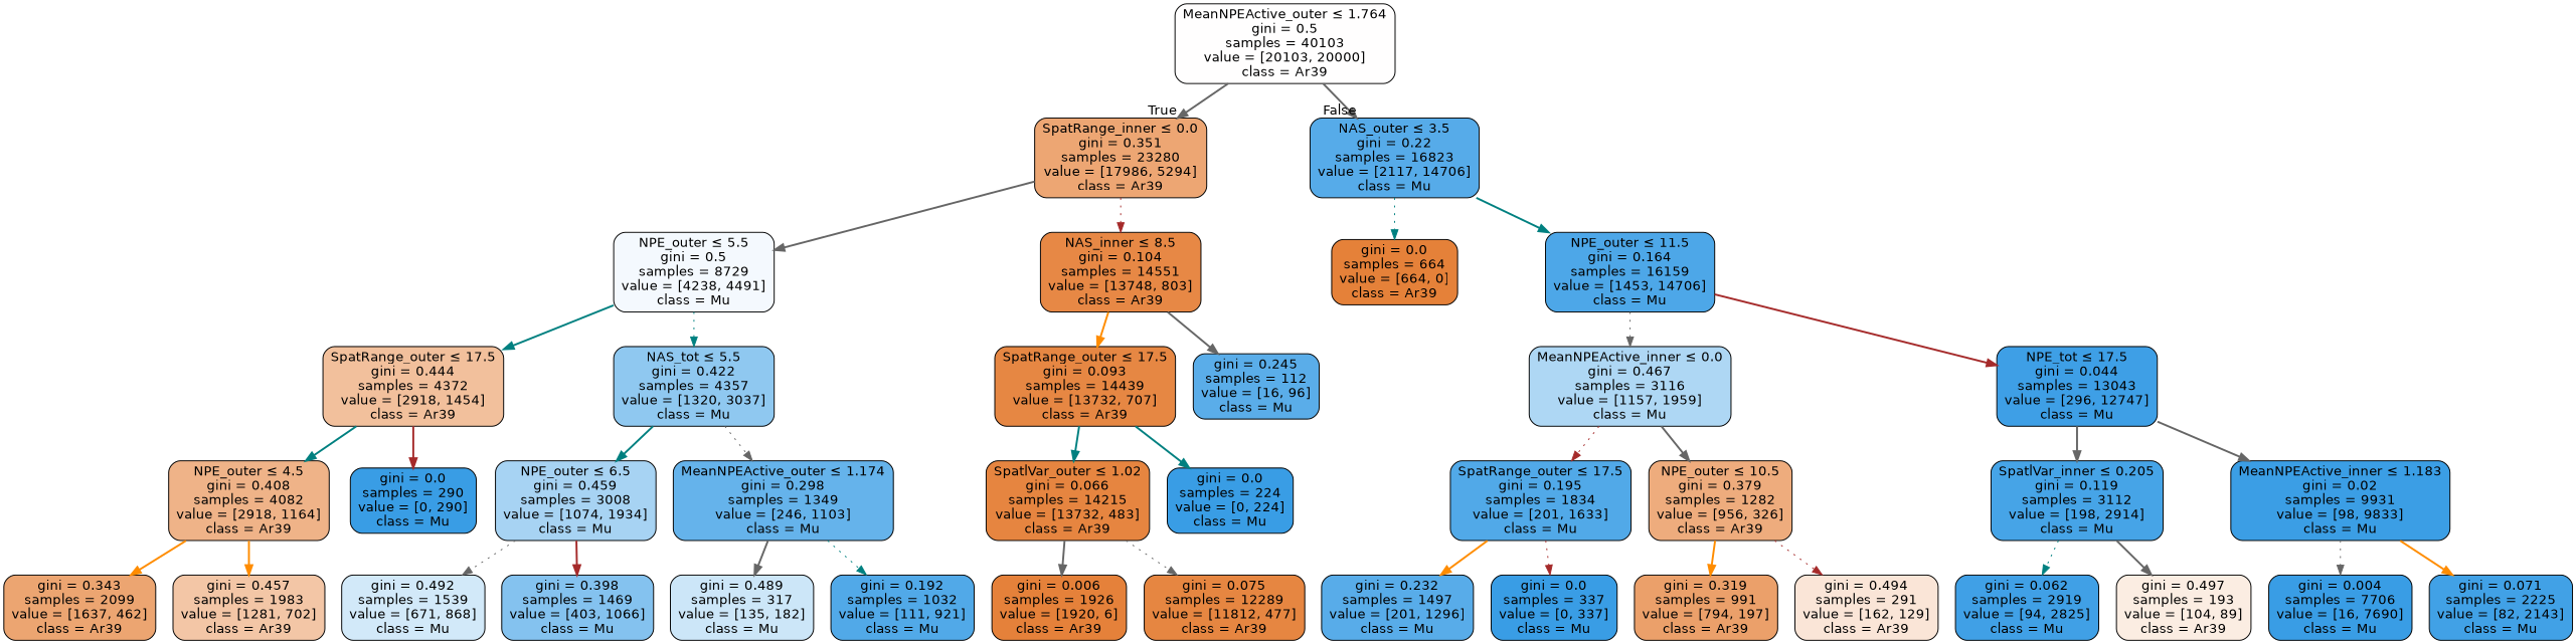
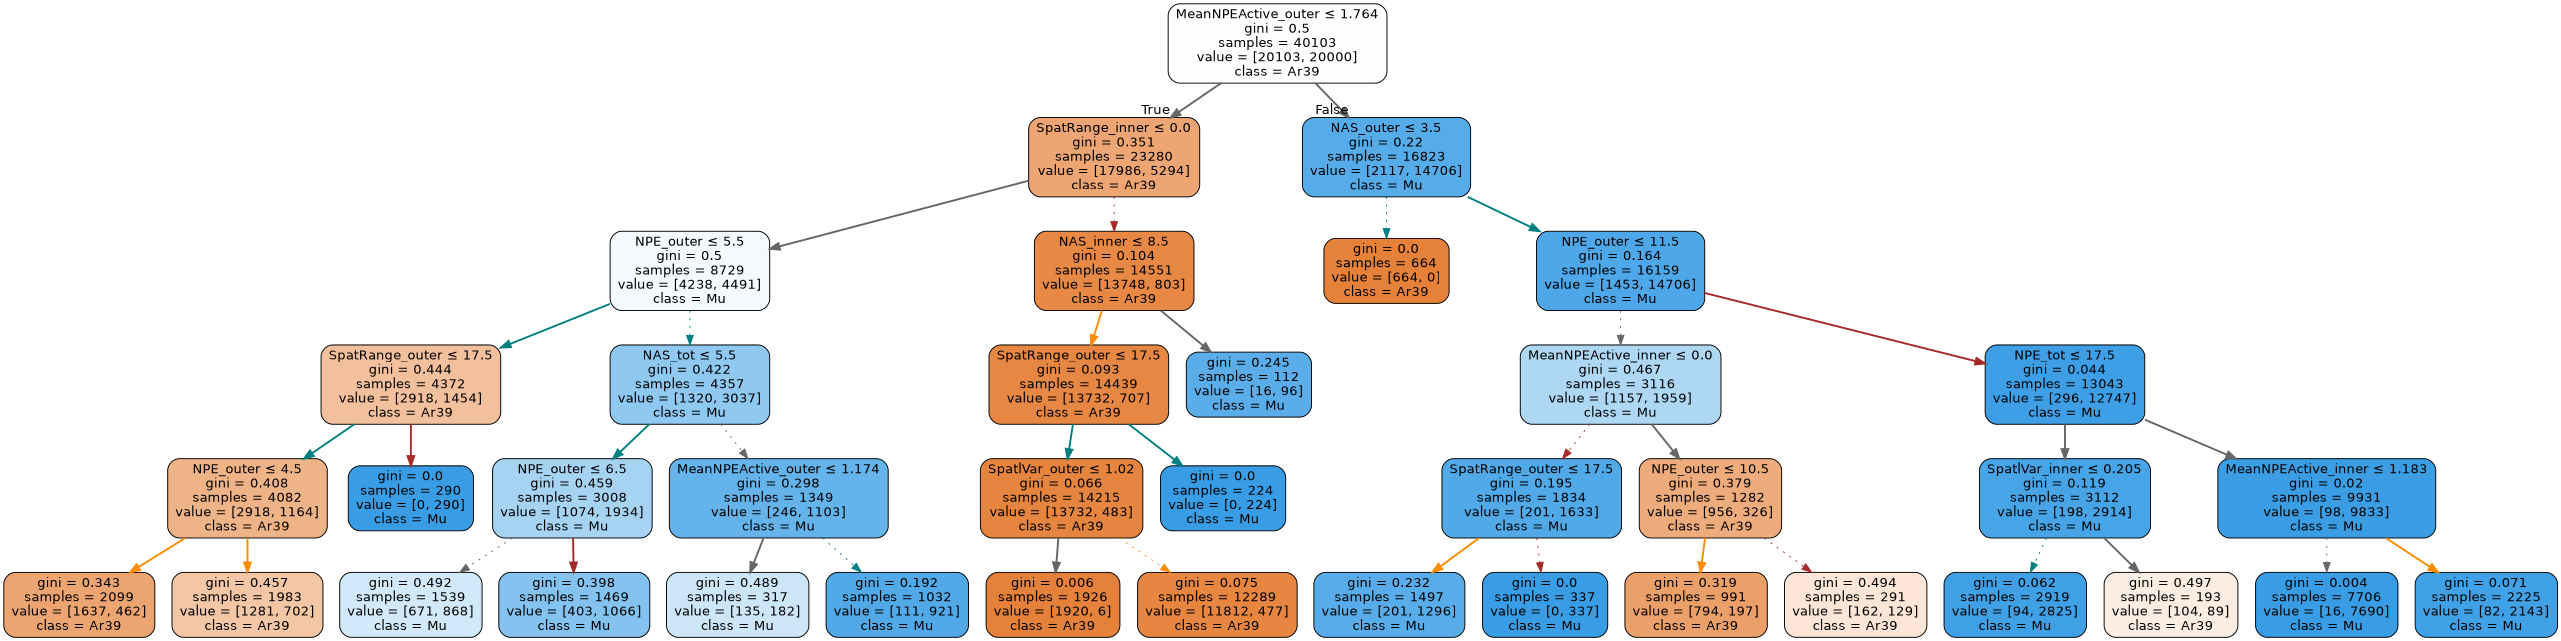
  digraph {
    node [color=black fillcolor="#399de5" fontname=helvetica shape=box style="filled, rounded"]
    edge [color=gray40 fontname=helvetica style=bold]
    n1 [fillcolor="#fffefe" label=<MeanNPEActive_outer &le; 1.764<br/>gini = 0.5<br/>samples = 40103<br/>value = [20103, 20000]<br/>class = Ar39>]
    n2 [fillcolor="#eda673" label=<SpatRange_inner &le; 0.0<br/>gini = 0.351<br/>samples = 23280<br/>value = [17986, 5294]<br/>class = Ar39>]
    n3 [fillcolor="#56abe9" label=<NAS_outer &le; 3.5<br/>gini = 0.22<br/>samples = 16823<br/>value = [2117, 14706]<br/>class = Mu>]
    n4 [fillcolor="#f4f9fe" label=<NPE_outer &le; 5.5<br/>gini = 0.5<br/>samples = 8729<br/>value = [4238, 4491]<br/>class = Mu>]
    n5 [fillcolor="#e78845" label=<NAS_inner &le; 8.5<br/>gini = 0.104<br/>samples = 14551<br/>value = [13748, 803]<br/>class = Ar39>]
    n6 [fillcolor="#e58139" label=<gini = 0.0<br/>samples = 664<br/>value = [664, 0]<br/>class = Ar39>]
    n7 [fillcolor="#4da7e8" label=<NPE_outer &le; 11.5<br/>gini = 0.164<br/>samples = 16159<br/>value = [1453, 14706]<br/>class = Mu>]
    n8 [fillcolor="#f2c09c" label=<SpatRange_outer &le; 17.5<br/>gini = 0.444<br/>samples = 4372<br/>value = [2918, 1454]<br/>class = Ar39>]
    n9 [fillcolor="#8fc8f0" label=<NAS_tot &le; 5.5<br/>gini = 0.422<br/>samples = 4357<br/>value = [1320, 3037]<br/>class = Mu>]
    n10 [fillcolor="#e68743" label=<SpatRange_outer &le; 17.5<br/>gini = 0.093<br/>samples = 14439<br/>value = [13732, 707]<br/>class = Ar39>]
    n11 [fillcolor="#5aade9" label=<gini = 0.245<br/>samples = 112<br/>value = [16, 96]<br/>class = Mu>]
    n12 [fillcolor="#efb388" label=<NPE_outer &le; 4.5<br/>gini = 0.408<br/>samples = 4082<br/>value = [2918, 1164]<br/>class = Ar39>]
    n13 [label=<gini = 0.0<br/>samples = 290<br/>value = [0, 290]<br/>class = Mu>]
    n14 [fillcolor="#a7d3f3" label=<NPE_outer &le; 6.5<br/>gini = 0.459<br/>samples = 3008<br/>value = [1074, 1934]<br/>class = Mu>]
    n15 [fillcolor="#65b3eb" label=<MeanNPEActive_outer &le; 1.174<br/>gini = 0.298<br/>samples = 1349<br/>value = [246, 1103]<br/>class = Mu>]
    n16 [fillcolor="#eca571" label=<gini = 0.343<br/>samples = 2099<br/>value = [1637, 462]<br/>class = Ar39>]
    n17 [fillcolor="#f3c6a6" label=<gini = 0.457<br/>samples = 1983<br/>value = [1281, 702]<br/>class = Ar39>]
    n18 [fillcolor="#d2e9f9" label=<gini = 0.492<br/>samples = 1539<br/>value = [671, 868]<br/>class = Mu>]
    n19 [fillcolor="#84c2ef" label=<gini = 0.398<br/>samples = 1469<br/>value = [403, 1066]<br/>class = Mu>]
    n20 [fillcolor="#cce6f8" label=<gini = 0.489<br/>samples = 317<br/>value = [135, 182]<br/>class = Mu>]
    n21 [fillcolor="#51a9e8" label=<gini = 0.192<br/>samples = 1032<br/>value = [111, 921]<br/>class = Mu>]
    n22 [fillcolor="#e68540" label=<SpatlVar_outer &le; 1.02<br/>gini = 0.066<br/>samples = 14215<br/>value = [13732, 483]<br/>class = Ar39>]
    n23 [label=<gini = 0.0<br/>samples = 224<br/>value = [0, 224]<br/>class = Mu>]
    n24 [fillcolor="#e5813a" label=<gini = 0.006<br/>samples = 1926<br/>value = [1920, 6]<br/>class = Ar39>]
    n25 [fillcolor="#e68641" label=<gini = 0.075<br/>samples = 12289<br/>value = [11812, 477]<br/>class = Ar39>]
    n26 [fillcolor="#aed7f4" label=<MeanNPEActive_inner &le; 0.0<br/>gini = 0.467<br/>samples = 3116<br/>value = [1157, 1959]<br/>class = Mu>]
    n27 [fillcolor="#3e9fe6" label=<NPE_tot &le; 17.5<br/>gini = 0.044<br/>samples = 13043<br/>value = [296, 12747]<br/>class = Mu>]
    n28 [fillcolor="#51a9e8" label=<SpatRange_outer &le; 17.5<br/>gini = 0.195<br/>samples = 1834<br/>value = [201, 1633]<br/>class = Mu>]
    n29 [fillcolor="#eeac7d" label=<NPE_outer &le; 10.5<br/>gini = 0.379<br/>samples = 1282<br/>value = [956, 326]<br/>class = Ar39>]
    n30 [fillcolor="#46a4e7" label=<SpatlVar_inner &le; 0.205<br/>gini = 0.119<br/>samples = 3112<br/>value = [198, 2914]<br/>class = Mu>]
    n31 [fillcolor="#3b9ee5" label=<MeanNPEActive_inner &le; 1.183<br/>gini = 0.02<br/>samples = 9931<br/>value = [98, 9833]<br/>class = Mu>]
    n32 [fillcolor="#58ace9" label=<gini = 0.232<br/>samples = 1497<br/>value = [201, 1296]<br/>class = Mu>]
    n33 [label=<gini = 0.0<br/>samples = 337<br/>value = [0, 337]<br/>class = Mu>]
    n34 [fillcolor="#eba06a" label=<gini = 0.319<br/>samples = 991<br/>value = [794, 197]<br/>class = Ar39>]
    n35 [fillcolor="#fae5d7" label=<gini = 0.494<br/>samples = 291<br/>value = [162, 129]<br/>class = Ar39>]
    n36 [fillcolor="#40a0e6" label=<gini = 0.062<br/>samples = 2919<br/>value = [94, 2825]<br/>class = Mu>]
    n37 [fillcolor="#fbede2" label=<gini = 0.497<br/>samples = 193<br/>value = [104, 89]<br/>class = Ar39>]
    n38 [label=<gini = 0.004<br/>samples = 7706<br/>value = [16, 7690]<br/>class = Mu>]
    n39 [fillcolor="#41a1e6" label=<gini = 0.071<br/>samples = 2225<br/>value = [82, 2143]<br/>class = Mu>]
    n1 -> n2 [headlabel=True labelangle=45 labeldistance=2.5]
    n1 -> n3 [headlabel=False labelangle=-45 labeldistance=2.5]
    n2 -> n4
    n2 -> n5 [color=brown style=dotted]
    n3 -> n6 [color=teal style=dotted]
    n3 -> n7 [color=teal]
    n4 -> n8 [color=teal]
    n4 -> n9 [color=teal style=dotted]
    n5 -> n10 [color=darkorange]
    n5 -> n11
    n7 -> n26 [style=dotted]
    n7 -> n27 [color=brown]
    n8 -> n12 [color=teal]
    n8 -> n13 [color=brown]
    n9 -> n14 [color=teal]
    n9 -> n15 [style=dotted]
    n10 -> n22 [color=teal]
    n10 -> n23 [color=teal]
    n12 -> n16 [color=darkorange]
    n12 -> n17 [color=darkorange]
    n14 -> n18 [style=dotted]
    n14 -> n19 [color=brown]
    n15 -> n20
    n15 -> n21 [color=teal style=dotted]
    n22 -> n24
-   n22 -> n25 [style=dotted]
+   n22 -> n25 [color=darkorange style=dotted]
    n26 -> n28 [color=brown style=dotted]
    n26 -> n29
    n27 -> n30
    n27 -> n31
    n28 -> n32 [color=darkorange]
    n28 -> n33 [color=brown style=dotted]
    n29 -> n34 [color=darkorange]
    n29 -> n35 [color=brown style=dotted]
    n30 -> n36 [color=teal style=dotted]
    n30 -> n37
    n31 -> n38 [style=dotted]
    n31 -> n39 [color=darkorange]
  }
